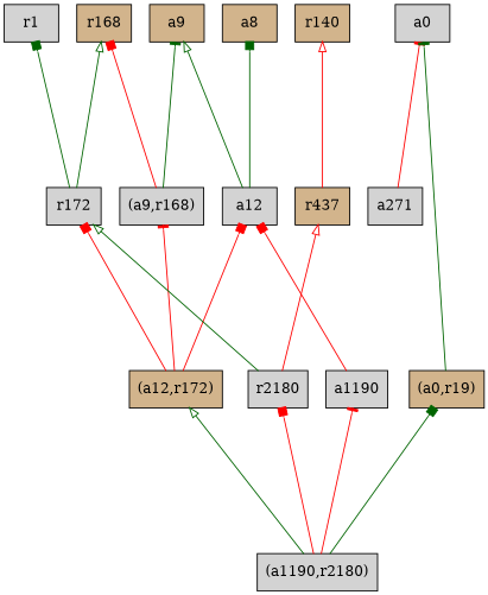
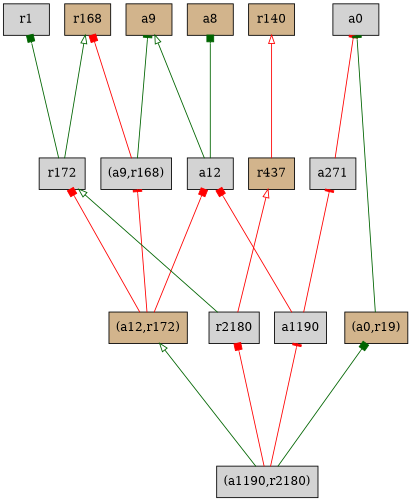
  digraph {
    fontname="DejaVu Serif"
    rankdir=BT
    ranksep=2.0
    node [fillcolor=lightgrey fontname="DejaVu Serif" shape=record style=filled]
    edge [arrowhead=box color=red fontname="DejaVu Serif"]
    n1 [fillcolor=tan label="{a8}"]
    n2 [fillcolor=tan label="{r437}"]
    n3 [fillcolor=tan label="{r140}"]
    n4 [label="{a271}"]
    n5 [label="{a0}"]
    n6 [fillcolor=tan label="{(a0,r19)}"]
    n7 [label="{r172}"]
    n8 [label="{r1}"]
    n9 [fillcolor=tan label="{r168}"]
    n10 [fillcolor=tan label="{(a12,r172)}"]
    n11 [label="{(a9,r168)}"]
    n12 [label="{a12}"]
    n13 [fillcolor=tan label="{a9}"]
    n14 [label="{r2180}"]
    n15 [label="{(a1190,r2180)}"]
    n16 [label="{a1190}"]
    n2 -> n3 [arrowhead=onormal]
    n4 -> n5 [arrowhead=tee]
    n6 -> n5 [arrowhead=tee color=darkgreen]
    n7 -> n8 [color=darkgreen]
    n7 -> n9 [arrowhead=onormal color=darkgreen]
    n10 -> n7
    n10 -> n11 [arrowhead=tee]
    n10 -> n12
    n11 -> n9
    n11 -> n13 [arrowhead=tee color=darkgreen]
    n12 -> n1 [color=darkgreen]
    n12 -> n13 [arrowhead=onormal color=darkgreen]
    n14 -> n2 [arrowhead=onormal]
    n14 -> n7 [arrowhead=onormal color=darkgreen]
    n15 -> n6 [color=darkgreen]
    n15 -> n10 [arrowhead=onormal color=darkgreen]
    n15 -> n14
    n15 -> n16 [arrowhead=tee]
+   n16 -> n4 [arrowhead=tee]
    n16 -> n12
  }
